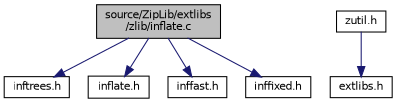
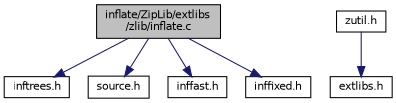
  digraph {
    node [color=black fillcolor=white fontname=Helvetica fontsize=10 shape=record style=filled]
    edge [color=midnightblue fontname=Helvetica fontsize=10 labelfontname=Helvetica labelfontsize=10 style=solid]
-   n1 [fillcolor=grey75 fontcolor=black height=0.2 label="source/ZipLib/extlibs\l/zlib/inflate.c" width=0.4]
+   n1 [fillcolor=grey75 fontcolor=black height=0.2 label="inflate/ZipLib/extlibs\l/zlib/inflate.c" width=0.4]
    n2 [height=0.2 label="inftrees.h" width=0.4]
-   n3 [height=0.2 label="inflate.h" width=0.4]
+   n3 [height=0.2 label="source.h" width=0.4]
    n4 [height=0.2 label="inffast.h" width=0.4]
    n5 [height=0.2 label="inffixed.h" width=0.4]
    n6 [height=0.2 label="zutil.h" width=0.4]
    n7 [height=0.2 label="extlibs.h" width=0.4]
    n1 -> n2
    n1 -> n3
    n1 -> n4
    n1 -> n5
    n6 -> n7
  }
